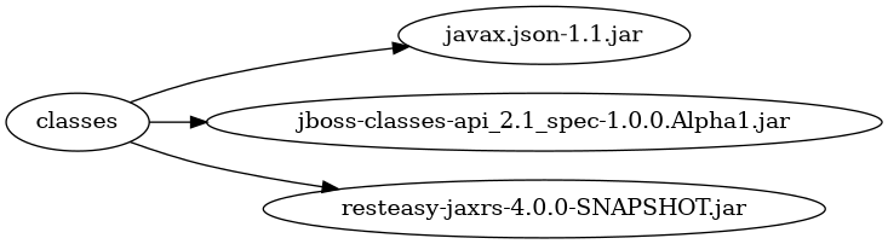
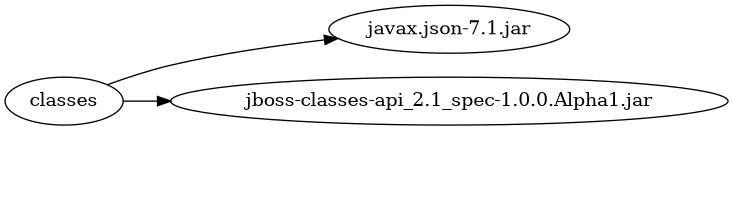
  digraph {
    rankdir=LR
    classes
-   "javax.json-1.1.jar"
+   "javax.json-1.1.jar" [label="javax.json-7.1.jar"]
    n3 [label="jboss-classes-api_2.1_spec-1.0.0.Alpha1.jar"]
-   "resteasy-jaxrs-4.0.0-SNAPSHOT.jar"
    classes -> "javax.json-1.1.jar"
    classes -> n3
-   classes -> "resteasy-jaxrs-4.0.0-SNAPSHOT.jar"
  }
